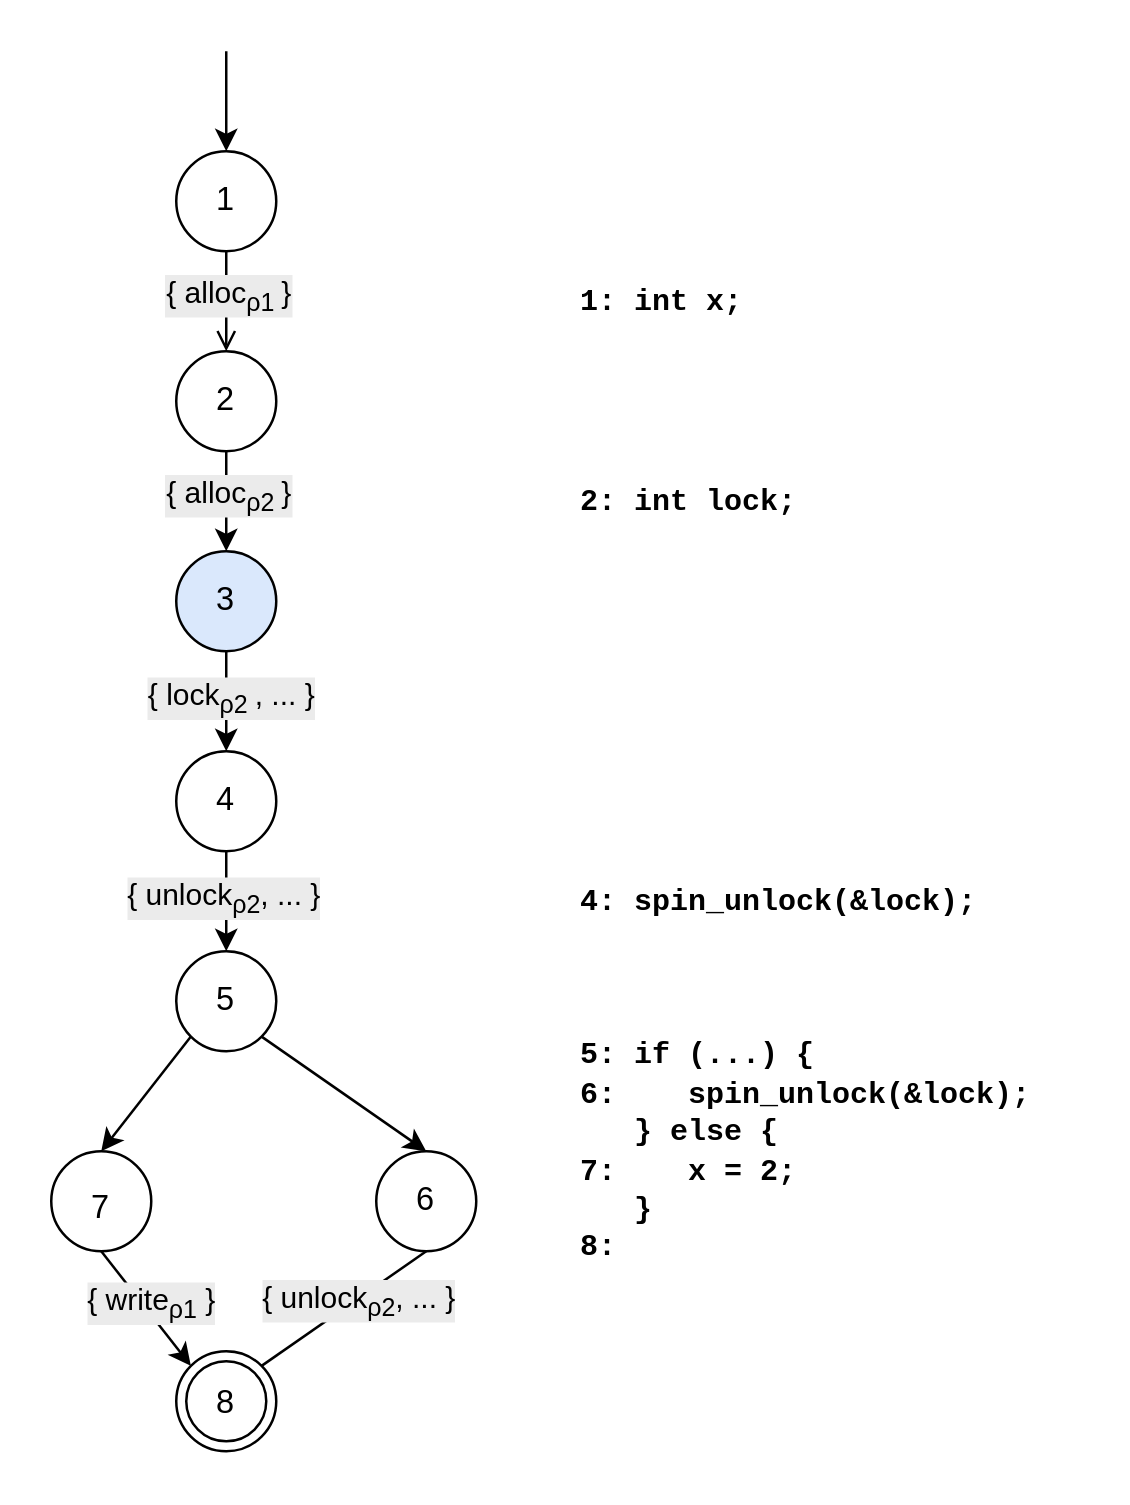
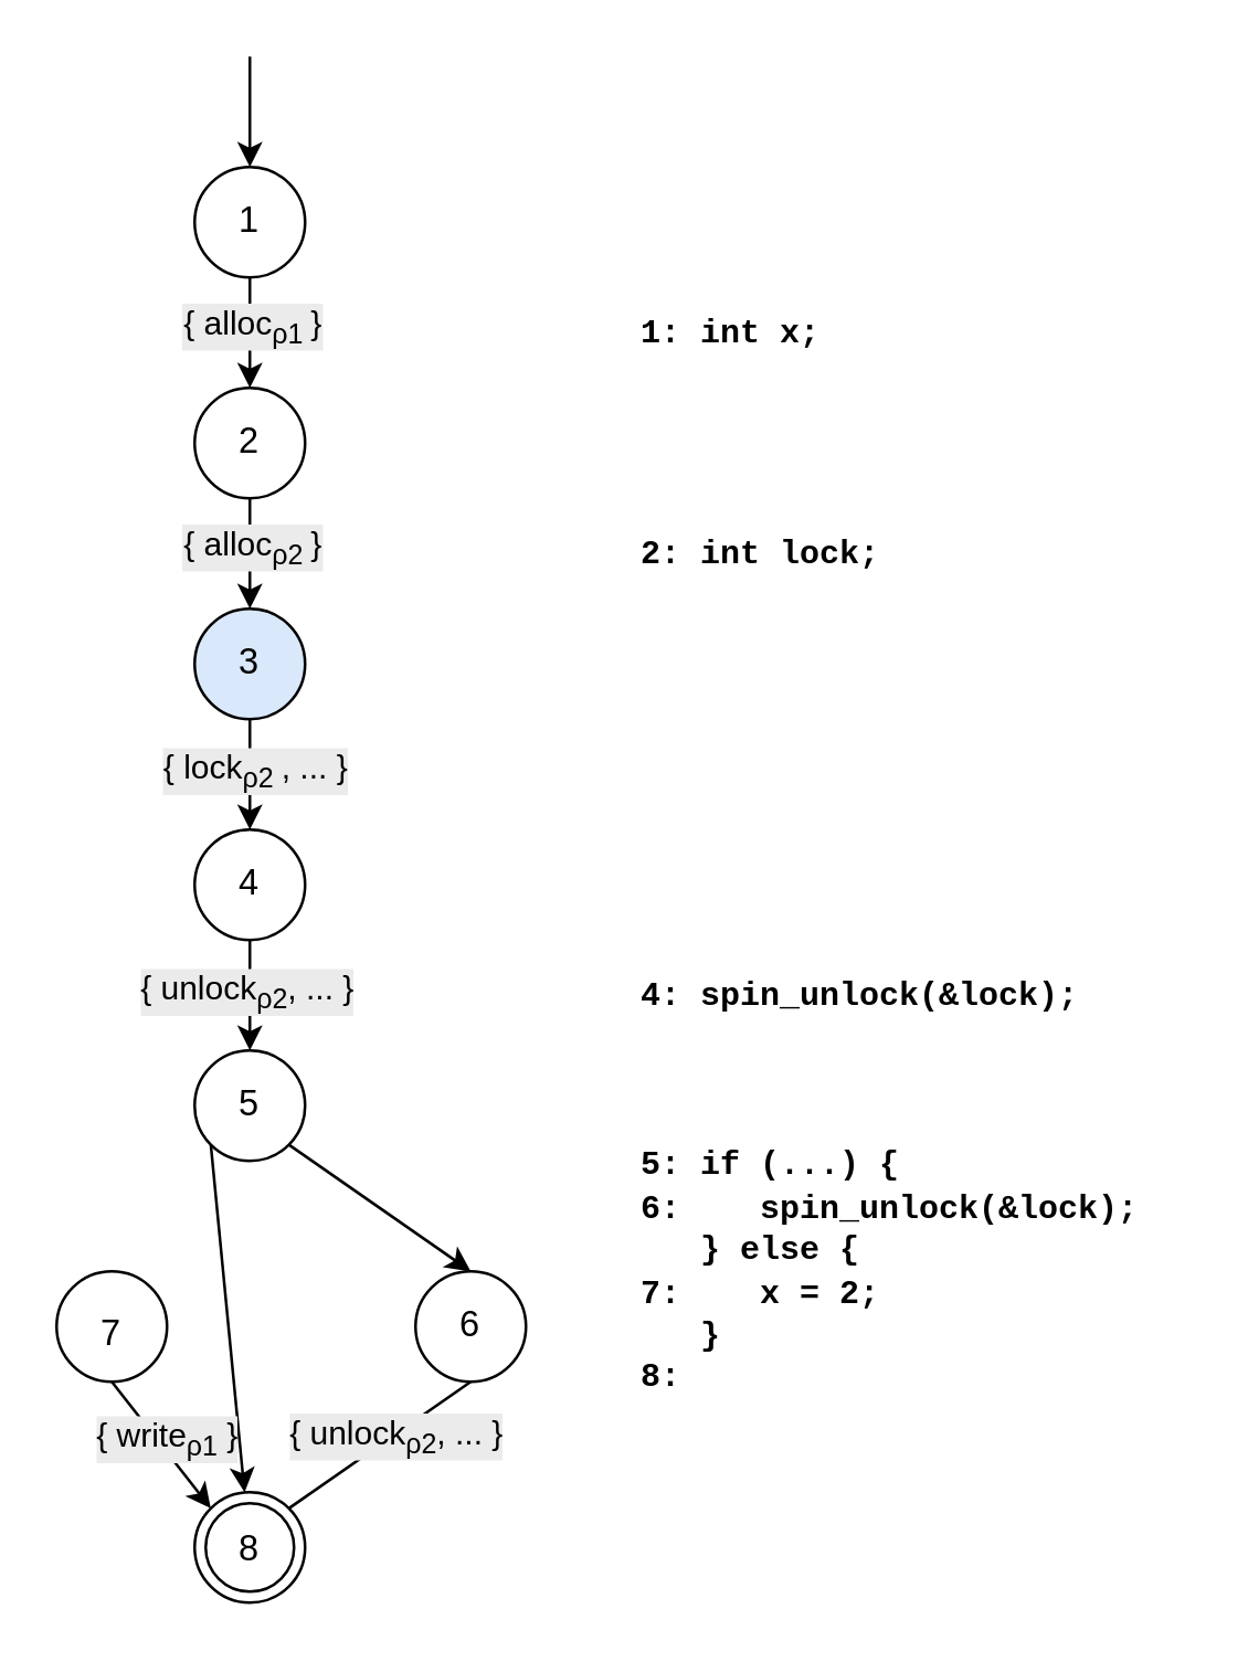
  <mxCell id="0" />
  <mxCell id="1" parent="0" />
  <mxCell id="2" value="&lt;sup style=&quot;font-size: 13px;&quot;&gt;3&lt;/sup&gt;" style="ellipse;whiteSpace=wrap;html=1;aspect=fixed;fontStyle=0;fontSize=13;verticalAlign=middle;spacingTop=4;spacing=0;fillColor=#dae8fc;" parent="1" vertex="1"><mxGeometry x="70" y="220" width="40" height="40" as="geometry" /></mxCell>
  <mxCell id="3" value="" style="endArrow=classic;html=1;entryX=0.5;entryY=0;entryDx=0;entryDy=0;exitX=0.5;exitY=1;exitDx=0;exitDy=0;" parent="1" source="23" target="2" edge="1"><mxGeometry width="50" height="50" relative="1" as="geometry"><mxPoint x="90" y="190" as="sourcePoint" /><mxPoint x="120" y="330" as="targetPoint" /></mxGeometry></mxCell>
  <mxCell id="4" value="{ alloc&lt;sub&gt;ρ2 &lt;/sub&gt;}" style="text;html=1;align=center;verticalAlign=middle;resizable=0;points=[];labelBackgroundColor=#EBEBEB;" parent="3" vertex="1" connectable="0"><mxGeometry x="-0.4" y="1" relative="1" as="geometry"><mxPoint x="-1" y="5" as="offset" /></mxGeometry></mxCell>
  <mxCell id="5" value="" style="endArrow=classic;html=1;exitX=0.5;exitY=1;exitDx=0;exitDy=0;entryX=0.5;entryY=0;entryDx=0;entryDy=0;" parent="1" source="2" target="9" edge="1"><mxGeometry width="50" height="50" relative="1" as="geometry"><mxPoint x="70" y="380" as="sourcePoint" /><mxPoint x="110" y="350" as="targetPoint" /></mxGeometry></mxCell>
  <mxCell id="6" value="{ lock&lt;sub&gt;ρ2 &lt;/sub&gt;, ... }" style="text;html=1;align=center;verticalAlign=middle;resizable=0;points=[];labelBackgroundColor=#EBEBEB;" parent="5" vertex="1" connectable="0"><mxGeometry x="-0.2" y="1" relative="1" as="geometry"><mxPoint y="2" as="offset" /></mxGeometry></mxCell>
  <mxCell id="7" style="edgeStyle=orthogonalEdgeStyle;rounded=0;orthogonalLoop=1;jettySize=auto;html=1;exitX=0.5;exitY=1;exitDx=0;exitDy=0;entryX=0.5;entryY=0;entryDx=0;entryDy=0;" parent="1" source="9" target="14" edge="1"><mxGeometry relative="1" as="geometry" /></mxCell>
  <mxCell id="8" value="{ unlock&lt;sub&gt;ρ2&lt;/sub&gt;, ... }" style="text;html=1;align=center;verticalAlign=middle;resizable=0;points=[];labelBackgroundColor=#EBEBEB;" parent="7" vertex="1" connectable="0"><mxGeometry x="-0.25" y="-2" relative="1" as="geometry"><mxPoint y="3" as="offset" /></mxGeometry></mxCell>
  <mxCell id="9" value="&lt;sup style=&quot;font-size: 13px&quot;&gt;4&lt;/sup&gt;" style="ellipse;whiteSpace=wrap;html=1;aspect=fixed;fontStyle=0;fontSize=13;verticalAlign=middle;spacingTop=4;spacing=0;" parent="1" vertex="1"><mxGeometry x="70" y="300" width="40" height="40" as="geometry" /></mxCell>
  <mxCell id="10" value="&lt;font face=&quot;Courier New&quot;&gt;2: int lock;&lt;/font&gt;" style="text;html=1;align=left;verticalAlign=middle;resizable=0;points=[];autosize=1;fontStyle=1" parent="1" vertex="1"><mxGeometry x="230" y="190" width="100" height="20" as="geometry" /></mxCell>
  <mxCell id="11" value="&lt;font face=&quot;Courier New&quot;&gt;4: spin_unlock(&amp;amp;lock);&lt;/font&gt;" style="text;html=1;align=left;verticalAlign=middle;resizable=0;points=[];autosize=1;fontStyle=1" parent="1" vertex="1"><mxGeometry x="230" y="350" width="170" height="20" as="geometry" /></mxCell>
- <mxCell id="12" style="rounded=0;orthogonalLoop=1;jettySize=auto;html=1;exitX=0;exitY=1;exitDx=0;exitDy=0;entryX=0.5;entryY=0;entryDx=0;entryDy=0;" parent="1" source="14" target="17" edge="1"><mxGeometry relative="1" as="geometry" /></mxCell>
+ <mxCell id="12" style="rounded=0;orthogonalLoop=1;jettySize=auto;html=1;exitX=0;exitY=1;exitDx=0;exitDy=0;" parent="1" source="14" target="28" edge="1"><mxGeometry relative="1" as="geometry" /></mxCell>
  <mxCell id="13" style="edgeStyle=none;rounded=0;orthogonalLoop=1;jettySize=auto;html=1;exitX=1;exitY=1;exitDx=0;exitDy=0;entryX=0.5;entryY=0;entryDx=0;entryDy=0;" parent="1" source="14" target="20" edge="1"><mxGeometry relative="1" as="geometry" /></mxCell>
  <mxCell id="14" value="&lt;sup style=&quot;font-size: 13px&quot;&gt;5&lt;/sup&gt;" style="ellipse;whiteSpace=wrap;html=1;aspect=fixed;fontStyle=0;fontSize=13;verticalAlign=middle;spacingTop=4;spacing=0;" parent="1" vertex="1"><mxGeometry x="70" y="380" width="40" height="40" as="geometry" /></mxCell>
  <mxCell id="15" style="edgeStyle=none;rounded=0;orthogonalLoop=1;jettySize=auto;html=1;exitX=0.5;exitY=1;exitDx=0;exitDy=0;entryX=0;entryY=0;entryDx=0;entryDy=0;" parent="1" source="17" target="28" edge="1"><mxGeometry relative="1" as="geometry"><mxPoint x="75.858" y="545.858" as="targetPoint" /></mxGeometry></mxCell>
  <mxCell id="16" value="{ write&lt;sub&gt;ρ1&lt;/sub&gt; }" style="text;html=1;align=center;verticalAlign=middle;resizable=0;points=[];labelBackgroundColor=#EBEBEB;" parent="15" vertex="1" connectable="0"><mxGeometry x="-0.033" y="3" relative="1" as="geometry"><mxPoint as="offset" /></mxGeometry></mxCell>
  <mxCell id="17" value="&lt;span style=&quot;font-size: 13px&quot;&gt;7&lt;/span&gt;" style="ellipse;whiteSpace=wrap;html=1;aspect=fixed;fontSize=13;fontStyle=0;verticalAlign=middle;spacingTop=4;spacing=0;" parent="1" vertex="1"><mxGeometry x="20" y="460" width="40" height="40" as="geometry" /></mxCell>
  <mxCell id="18" style="edgeStyle=none;rounded=0;orthogonalLoop=1;jettySize=auto;html=1;exitX=0.5;exitY=1;exitDx=0;exitDy=0;entryX=1;entryY=0;entryDx=0;entryDy=0;endArrow=none;" parent="1" source="20" target="28" edge="1"><mxGeometry relative="1" as="geometry"><mxPoint x="104.142" y="545.858" as="targetPoint" /></mxGeometry></mxCell>
  <mxCell id="19" value="{ unlock&lt;sub&gt;ρ2&lt;/sub&gt;, ... }" style="text;html=1;align=center;verticalAlign=middle;resizable=0;points=[];labelBackgroundColor=#EBEBEB;" parent="18" vertex="1" connectable="0"><mxGeometry x="-0.149" relative="1" as="geometry"><mxPoint as="offset" /></mxGeometry></mxCell>
  <mxCell id="20" value="&lt;sup style=&quot;font-size: 13px&quot;&gt;6&lt;/sup&gt;" style="ellipse;whiteSpace=wrap;html=1;aspect=fixed;fontStyle=0;fontSize=13;verticalAlign=middle;spacingTop=4;spacing=0;" parent="1" vertex="1"><mxGeometry x="150" y="460" width="40" height="40" as="geometry" /></mxCell>
  <mxCell id="21" value="&lt;font face=&quot;Courier New&quot;&gt;5: if (...) { &lt;br&gt;6:&amp;nbsp; &amp;nbsp; spin_unlock(&amp;amp;lock);&lt;/font&gt;&lt;font face=&quot;Courier New&quot;&gt;&lt;br&gt;&amp;nbsp; &amp;nbsp;} else { &lt;br&gt;7:&amp;nbsp; &amp;nbsp; x = 2;&lt;/font&gt;&lt;font face=&quot;Courier New&quot;&gt;&lt;br&gt;&amp;nbsp; &amp;nbsp;}&lt;br&gt;8:&lt;br&gt;&lt;/font&gt;" style="text;html=1;align=left;verticalAlign=middle;resizable=0;points=[];autosize=1;fontStyle=1" parent="1" vertex="1"><mxGeometry x="230" y="410" width="200" height="100" as="geometry" /></mxCell>
  <mxCell id="22" value="&lt;font face=&quot;Courier New&quot;&gt;1: int x;&lt;/font&gt;" style="text;html=1;align=left;verticalAlign=middle;resizable=0;points=[];autosize=1;fontStyle=1" parent="1" vertex="1"><mxGeometry x="230" y="110" width="80" height="20" as="geometry" /></mxCell>
  <mxCell id="23" value="&lt;sup style=&quot;font-size: 13px;&quot;&gt;2&lt;/sup&gt;" style="ellipse;whiteSpace=wrap;html=1;aspect=fixed;fontStyle=0;fontSize=13;verticalAlign=middle;spacingTop=4;spacing=0;" parent="1" vertex="1"><mxGeometry x="70" y="140" width="40" height="40" as="geometry" /></mxCell>
- <mxCell id="24" value="" style="endArrow=open;html=1;entryX=0.5;entryY=0;entryDx=0;entryDy=0;exitX=0.5;exitY=1;exitDx=0;exitDy=0;" parent="1" source="26" target="23" edge="1"><mxGeometry width="50" height="50" relative="1" as="geometry"><mxPoint x="90" y="100" as="sourcePoint" /><mxPoint x="100" y="240" as="targetPoint" /></mxGeometry></mxCell>
+ <mxCell id="24" value="" style="endArrow=classic;html=1;entryX=0.5;entryY=0;entryDx=0;entryDy=0;exitX=0.5;exitY=1;exitDx=0;exitDy=0;" parent="1" source="26" target="23" edge="1"><mxGeometry width="50" height="50" relative="1" as="geometry"><mxPoint x="90" y="100" as="sourcePoint" /><mxPoint x="100" y="240" as="targetPoint" /></mxGeometry></mxCell>
  <mxCell id="25" value="{ alloc&lt;sub&gt;ρ1 &lt;/sub&gt;}" style="text;html=1;align=center;verticalAlign=middle;resizable=0;points=[];labelBackgroundColor=#EBEBEB;" parent="24" vertex="1" connectable="0"><mxGeometry x="-0.05" relative="1" as="geometry"><mxPoint y="-2" as="offset" /></mxGeometry></mxCell>
  <mxCell id="26" value="&lt;sup style=&quot;font-size: 13px;&quot;&gt;1&lt;/sup&gt;" style="ellipse;whiteSpace=wrap;html=1;aspect=fixed;fontStyle=0;fontSize=13;verticalAlign=middle;spacingTop=4;spacing=0;" parent="1" vertex="1"><mxGeometry x="70" y="60" width="40" height="40" as="geometry" /></mxCell>
  <mxCell id="27" value="" style="endArrow=classic;html=1;entryX=0.5;entryY=0;entryDx=0;entryDy=0;" parent="1" target="26" edge="1"><mxGeometry width="50" height="50" relative="1" as="geometry"><mxPoint x="90" y="20" as="sourcePoint" /><mxPoint x="110" y="250" as="targetPoint" /></mxGeometry></mxCell>
  <mxCell id="28" value="8" style="ellipse;shape=doubleEllipse;whiteSpace=wrap;html=1;aspect=fixed;fontSize=13;" parent="1" vertex="1"><mxGeometry x="70" y="540" width="40" height="40" as="geometry" /></mxCell>
